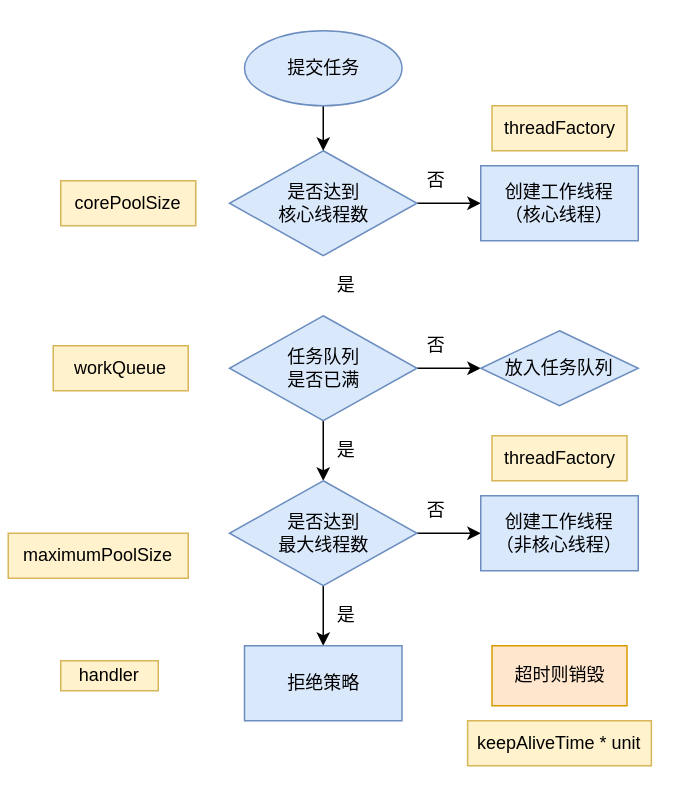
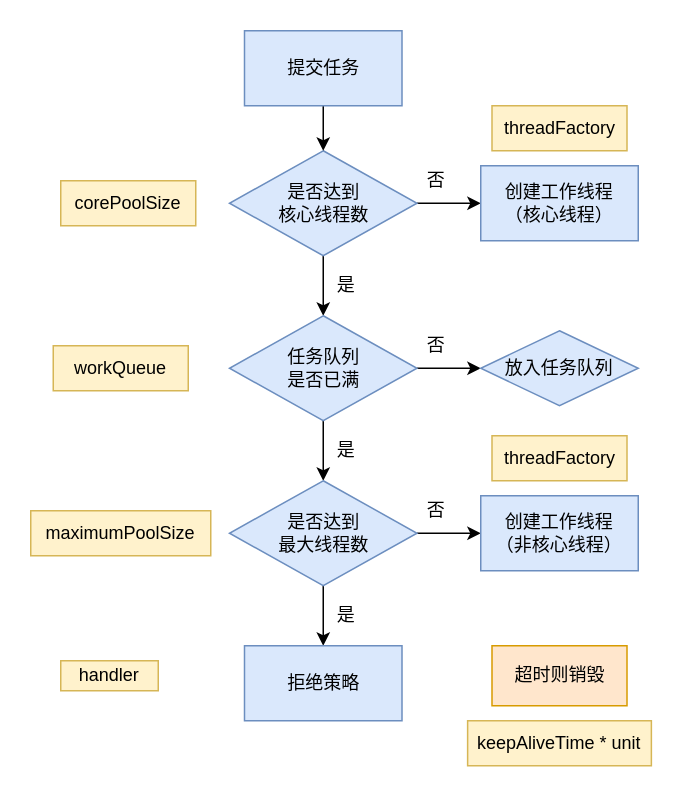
  <mxCell id="0" />
  <mxCell id="1" parent="0" />
+ <mxCell id="2" style="edgeStyle=orthogonalEdgeStyle;rounded=0;orthogonalLoop=1;jettySize=auto;html=1;exitX=0.5;exitY=1;exitDx=0;exitDy=0;entryX=0.5;entryY=0;entryDx=0;entryDy=0;" edge="1" parent="1" source="4" target="9"><mxGeometry relative="1" as="geometry" /></mxCell>
  <mxCell id="3" style="edgeStyle=orthogonalEdgeStyle;rounded=0;orthogonalLoop=1;jettySize=auto;html=1;exitX=1;exitY=0.5;exitDx=0;exitDy=0;entryX=0;entryY=0.5;entryDx=0;entryDy=0;" edge="1" parent="1" source="4" target="18"><mxGeometry relative="1" as="geometry" /></mxCell>
  <mxCell id="4" value="是否达到&lt;br&gt;核心线程数" style="rhombus;whiteSpace=wrap;html=1;fillColor=#dae8fc;strokeColor=#6c8ebf;" vertex="1" parent="1"><mxGeometry x="152.5" y="100" width="125" height="70" as="geometry" /></mxCell>
  <mxCell id="5" style="edgeStyle=orthogonalEdgeStyle;rounded=0;orthogonalLoop=1;jettySize=auto;html=1;exitX=0.5;exitY=1;exitDx=0;exitDy=0;entryX=0.5;entryY=0;entryDx=0;entryDy=0;" edge="1" parent="1" source="6" target="4"><mxGeometry relative="1" as="geometry" /></mxCell>
- <mxCell id="6" value="&lt;span&gt;提交任务&lt;/span&gt;" style="ellipse;whiteSpace=wrap;html=1;fillColor=#dae8fc;strokeColor=#6c8ebf;" vertex="1" parent="1"><mxGeometry x="162.5" y="20" width="105" height="50" as="geometry" /></mxCell>
+ <mxCell id="6" value="&lt;span&gt;提交任务&lt;/span&gt;" style="rounded=0;whiteSpace=wrap;html=1;fillColor=#dae8fc;strokeColor=#6c8ebf;" vertex="1" parent="1"><mxGeometry x="162.5" y="20" width="105" height="50" as="geometry" /></mxCell>
  <mxCell id="7" style="edgeStyle=orthogonalEdgeStyle;rounded=0;orthogonalLoop=1;jettySize=auto;html=1;exitX=0.5;exitY=1;exitDx=0;exitDy=0;entryX=0.5;entryY=0;entryDx=0;entryDy=0;" edge="1" parent="1" source="9" target="12"><mxGeometry relative="1" as="geometry" /></mxCell>
  <mxCell id="8" style="edgeStyle=orthogonalEdgeStyle;rounded=0;orthogonalLoop=1;jettySize=auto;html=1;exitX=1;exitY=0.5;exitDx=0;exitDy=0;entryX=0;entryY=0.5;entryDx=0;entryDy=0;" edge="1" parent="1" source="9" target="19"><mxGeometry relative="1" as="geometry" /></mxCell>
  <mxCell id="9" value="任务队列&lt;br&gt;是否已满" style="rhombus;whiteSpace=wrap;html=1;fillColor=#dae8fc;strokeColor=#6c8ebf;" vertex="1" parent="1"><mxGeometry x="152.5" y="210" width="125" height="70" as="geometry" /></mxCell>
  <mxCell id="10" style="edgeStyle=orthogonalEdgeStyle;rounded=0;orthogonalLoop=1;jettySize=auto;html=1;exitX=0.5;exitY=1;exitDx=0;exitDy=0;entryX=0.5;entryY=0;entryDx=0;entryDy=0;" edge="1" parent="1" source="12" target="13"><mxGeometry relative="1" as="geometry" /></mxCell>
  <mxCell id="11" style="edgeStyle=orthogonalEdgeStyle;rounded=0;orthogonalLoop=1;jettySize=auto;html=1;exitX=1;exitY=0.5;exitDx=0;exitDy=0;entryX=0;entryY=0.5;entryDx=0;entryDy=0;" edge="1" parent="1" source="12" target="20"><mxGeometry relative="1" as="geometry" /></mxCell>
  <mxCell id="12" value="是否达到&lt;br&gt;最大线程数" style="rhombus;whiteSpace=wrap;html=1;fillColor=#dae8fc;strokeColor=#6c8ebf;" vertex="1" parent="1"><mxGeometry x="152.5" y="320" width="125" height="70" as="geometry" /></mxCell>
  <mxCell id="13" value="拒绝策略" style="rounded=0;whiteSpace=wrap;html=1;fillColor=#dae8fc;strokeColor=#6c8ebf;" vertex="1" parent="1"><mxGeometry x="162.5" y="430" width="105" height="50" as="geometry" /></mxCell>
  <mxCell id="14" value="corePoolSize" style="text;html=1;strokeColor=#d6b656;fillColor=#fff2cc;align=center;verticalAlign=middle;whiteSpace=wrap;overflow=hidden;" vertex="1" parent="1"><mxGeometry x="40" y="120" width="90" height="30" as="geometry" /></mxCell>
- <mxCell id="15" value="maximumPoolSize" style="text;html=1;strokeColor=#d6b656;fillColor=#fff2cc;align=center;verticalAlign=middle;whiteSpace=wrap;overflow=hidden;" vertex="1" parent="1"><mxGeometry x="5" y="355" width="120" height="30" as="geometry" /></mxCell>
+ <mxCell id="15" value="maximumPoolSize" style="text;html=1;strokeColor=#d6b656;fillColor=#fff2cc;align=center;verticalAlign=middle;whiteSpace=wrap;overflow=hidden;" vertex="1" parent="1"><mxGeometry x="20" y="340" width="120" height="30" as="geometry" /></mxCell>
  <mxCell id="16" value="handler" style="text;html=1;strokeColor=#d6b656;fillColor=#fff2cc;align=center;verticalAlign=middle;whiteSpace=wrap;overflow=hidden;" vertex="1" parent="1"><mxGeometry x="40" y="440" width="65" height="20" as="geometry" /></mxCell>
  <mxCell id="17" value="workQueue" style="text;html=1;strokeColor=#d6b656;fillColor=#fff2cc;align=center;verticalAlign=middle;whiteSpace=wrap;overflow=hidden;" vertex="1" parent="1"><mxGeometry x="35" y="230" width="90" height="30" as="geometry" /></mxCell>
  <mxCell id="18" value="创建工作线程&lt;br&gt;（核心线程）" style="rounded=0;whiteSpace=wrap;html=1;fillColor=#dae8fc;strokeColor=#6c8ebf;" vertex="1" parent="1"><mxGeometry x="320" y="110" width="105" height="50" as="geometry" /></mxCell>
  <mxCell id="19" value="放入任务队列" style="rhombus;whiteSpace=wrap;html=1;fillColor=#dae8fc;strokeColor=#6c8ebf;" vertex="1" parent="1"><mxGeometry x="320" y="220" width="105" height="50" as="geometry" /></mxCell>
  <mxCell id="20" value="创建工作线程&lt;br&gt;（非核心线程）" style="rounded=0;whiteSpace=wrap;html=1;fillColor=#dae8fc;strokeColor=#6c8ebf;" vertex="1" parent="1"><mxGeometry x="320" y="330" width="105" height="50" as="geometry" /></mxCell>
  <mxCell id="21" value="超时则销毁" style="rounded=0;whiteSpace=wrap;html=1;fillColor=#ffe6cc;strokeColor=#d79b00;" vertex="1" parent="1"><mxGeometry x="327.5" y="430" width="90" height="40" as="geometry" /></mxCell>
  <mxCell id="22" value="threadFactory" style="text;html=1;strokeColor=#d6b656;fillColor=#fff2cc;align=center;verticalAlign=middle;whiteSpace=wrap;overflow=hidden;" vertex="1" parent="1"><mxGeometry x="327.5" y="70" width="90" height="30" as="geometry" /></mxCell>
  <mxCell id="23" value="threadFactory" style="text;html=1;strokeColor=#d6b656;fillColor=#fff2cc;align=center;verticalAlign=middle;whiteSpace=wrap;overflow=hidden;" vertex="1" parent="1"><mxGeometry x="327.5" y="290" width="90" height="30" as="geometry" /></mxCell>
  <mxCell id="24" value="keepAliveTime * unit" style="text;html=1;strokeColor=#d6b656;fillColor=#fff2cc;align=center;verticalAlign=middle;whiteSpace=wrap;overflow=hidden;" vertex="1" parent="1"><mxGeometry x="311.25" y="480" width="122.5" height="30" as="geometry" /></mxCell>
  <mxCell id="25" value="否" style="text;html=1;align=center;verticalAlign=middle;resizable=0;points=[];autosize=1;strokeColor=none;fillColor=none;" vertex="1" parent="1"><mxGeometry x="275" y="110" width="30" height="20" as="geometry" /></mxCell>
  <mxCell id="26" value="否" style="text;html=1;align=center;verticalAlign=middle;resizable=0;points=[];autosize=1;strokeColor=none;fillColor=none;" vertex="1" parent="1"><mxGeometry x="275" y="220" width="30" height="20" as="geometry" /></mxCell>
  <mxCell id="27" value="否" style="text;html=1;align=center;verticalAlign=middle;resizable=0;points=[];autosize=1;strokeColor=none;fillColor=none;" vertex="1" parent="1"><mxGeometry x="275" y="330" width="30" height="20" as="geometry" /></mxCell>
  <mxCell id="28" value="是" style="text;html=1;align=center;verticalAlign=middle;resizable=0;points=[];autosize=1;strokeColor=none;fillColor=none;" vertex="1" parent="1"><mxGeometry x="215" y="180" width="30" height="20" as="geometry" /></mxCell>
  <mxCell id="29" value="是" style="text;html=1;align=center;verticalAlign=middle;resizable=0;points=[];autosize=1;strokeColor=none;fillColor=none;" vertex="1" parent="1"><mxGeometry x="215" y="290" width="30" height="20" as="geometry" /></mxCell>
  <mxCell id="30" value="是" style="text;html=1;align=center;verticalAlign=middle;resizable=0;points=[];autosize=1;strokeColor=none;fillColor=none;" vertex="1" parent="1"><mxGeometry x="215" y="400" width="30" height="20" as="geometry" /></mxCell>
